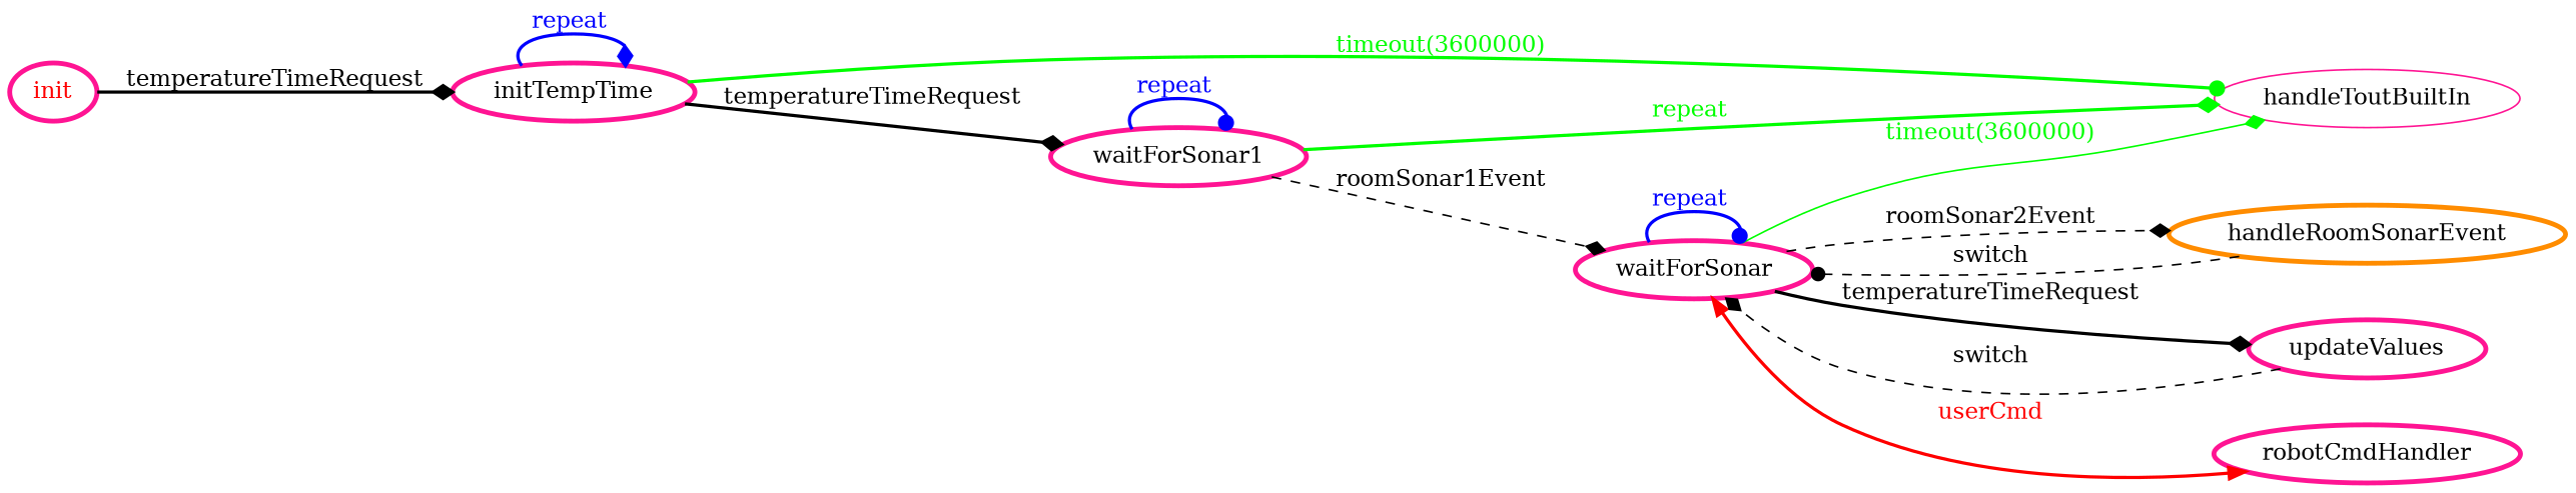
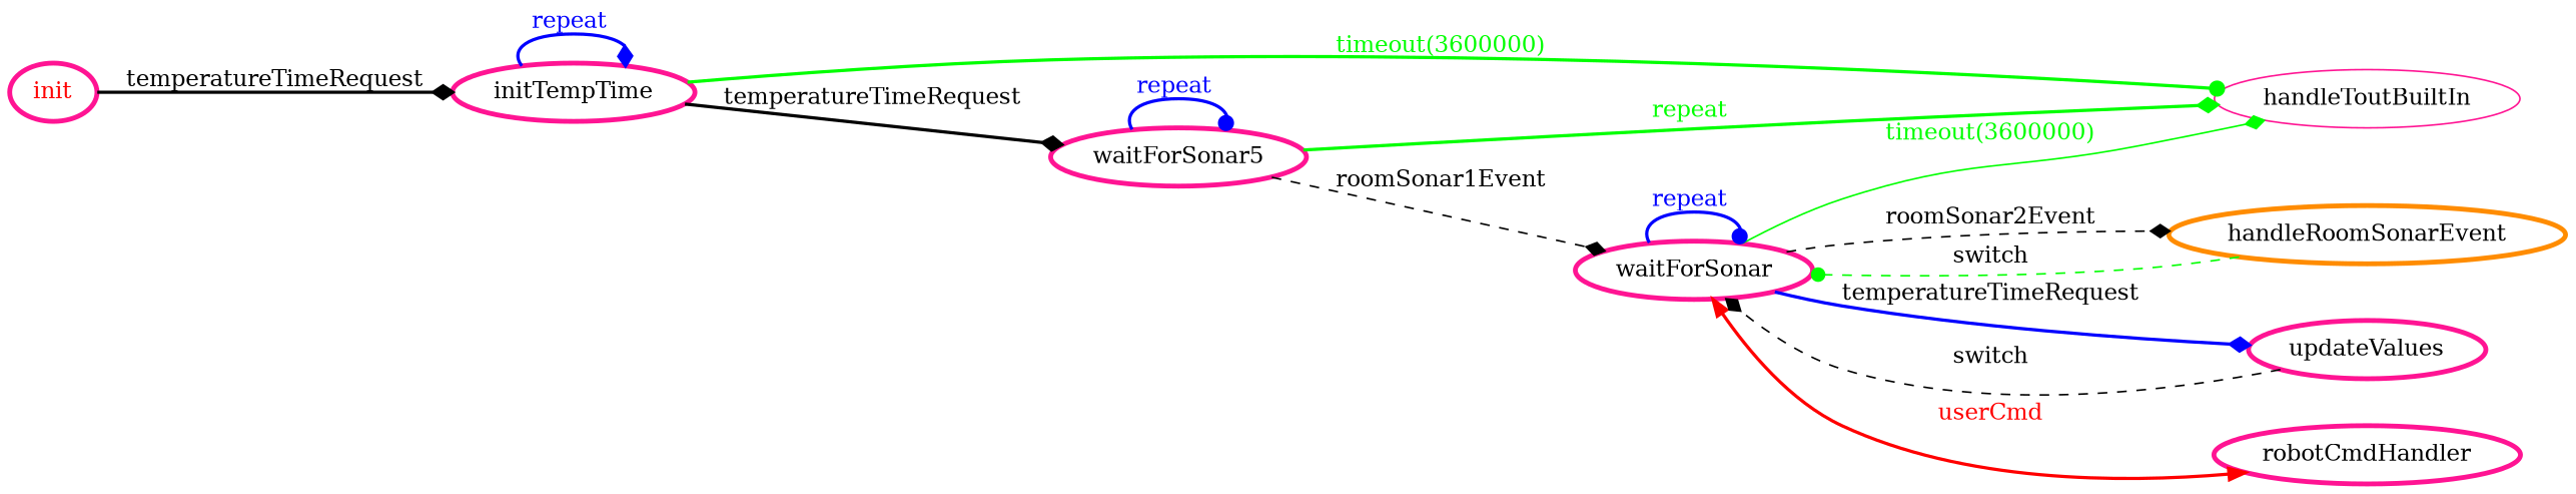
  digraph {
    rankdir=LR
    node [color=deeppink fontcolor=black penwidth=3]
    edge [arrowhead=diamond color=black fontcolor=black style=bold]
    init [fontcolor=red]
    initTempTime
    handleToutBuiltIn [fontcolor="" penwidth=""]
-   waitForSonar1
+   waitForSonar1 [label=waitForSonar5]
    handleRoomSonarEvent [color=darkorange]
    n6 [label=waitForSonar]
    updateValues
    robotCmdHandler
    init -> initTempTime [label=temperatureTimeRequest]
    initTempTime -> initTempTime [color=blue fontcolor=blue label="repeat "]
    initTempTime -> handleToutBuiltIn [arrowhead=dot color=green fontcolor=green label="timeout(3600000)"]
    initTempTime -> waitForSonar1 [label=temperatureTimeRequest]
    waitForSonar1 -> handleToutBuiltIn [color=green fontcolor=green label="repeat "]
    waitForSonar1 -> waitForSonar1 [arrowhead=dot color=blue fontcolor=blue label="repeat "]
    waitForSonar1 -> n6 [label=roomSonar1Event style=dashed]
-   handleRoomSonarEvent -> n6 [arrowhead=dot label=switch style=dashed]
+   handleRoomSonarEvent -> n6 [arrowhead=dot color=green label=switch style=dashed]
    n6 -> handleToutBuiltIn [color=green fontcolor=green label="timeout(3600000)" style=solid]
    n6 -> handleRoomSonarEvent [label=roomSonar2Event style=dashed]
    n6 -> n6 [arrowhead=dot color=blue fontcolor=blue label="repeat "]
-   n6 -> updateValues [label=temperatureTimeRequest]
+   n6 -> updateValues [color=blue label=temperatureTimeRequest]
    n6 -> robotCmdHandler [color=red dir=both fontcolor=red label=userCmd arrowhead=""]
    updateValues -> n6 [label=switch style=dashed]
  }
